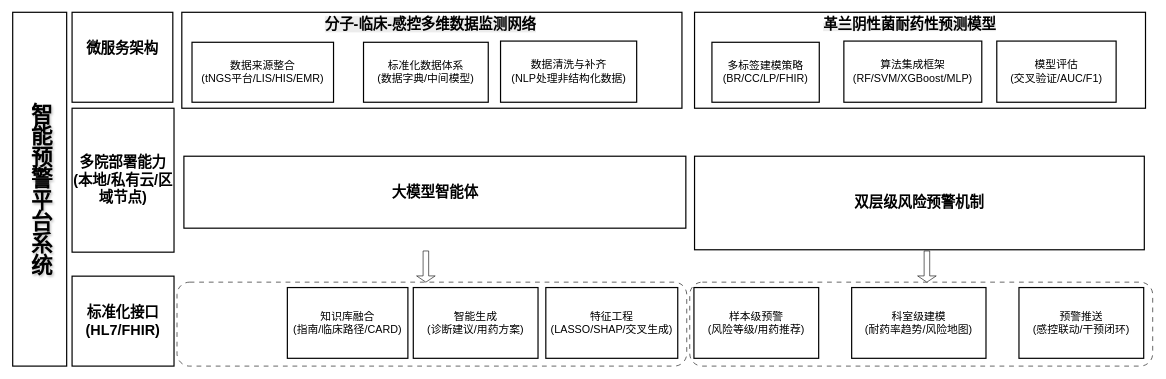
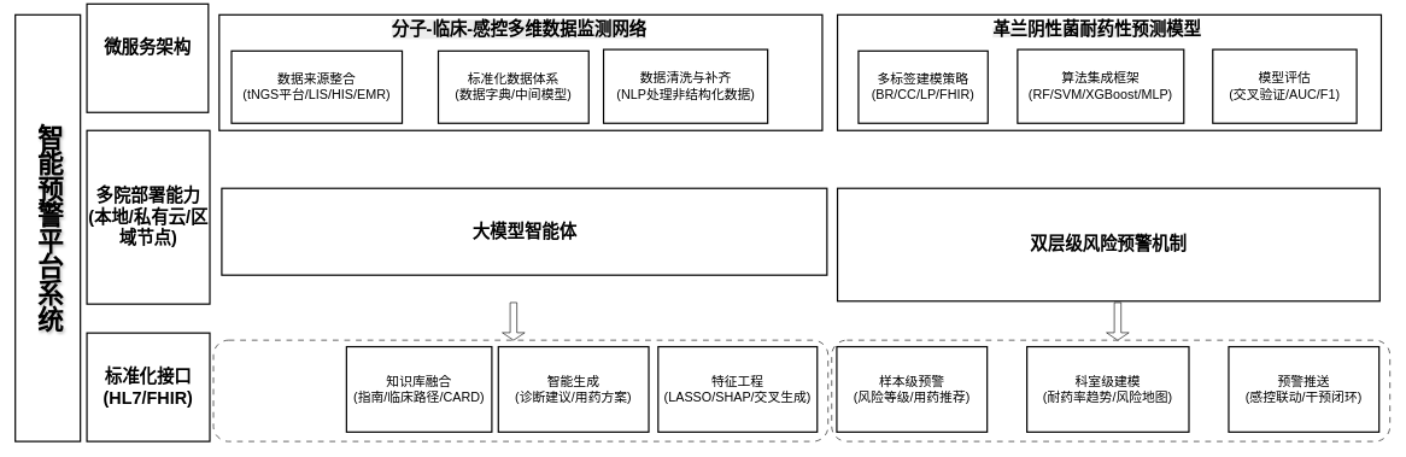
  <mxCell id="0" />
  <mxCell id="1" parent="0" />
  <mxCell id="2" value="" style="rounded=1;whiteSpace=wrap;html=1;dashed=1;dashPattern=8 8;" vertex="1" parent="1"><mxGeometry x="1149" y="470" width="772" height="140" as="geometry" /></mxCell>
  <mxCell id="3" value="" style="rounded=1;whiteSpace=wrap;html=1;dashed=1;dashPattern=8 8;strokeWidth=1;" vertex="1" parent="1"><mxGeometry x="294" y="470" width="850" height="140" as="geometry" /></mxCell>
  <mxCell id="4" value="" style="whiteSpace=wrap;strokeWidth=2;" parent="1" vertex="1"><mxGeometry x="1157" y="20" width="752" height="160" as="geometry" /></mxCell>
  <mxCell id="5" value="" style="whiteSpace=wrap;strokeWidth=2;" parent="1" vertex="1"><mxGeometry x="302" y="20" width="834" height="160" as="geometry" /></mxCell>
  <mxCell id="6" value="数据来源整合&#10;(tNGS平台/LIS/HIS/EMR)" style="whiteSpace=wrap;strokeWidth=2;fontSize=18;" parent="1" vertex="1"><mxGeometry x="319" y="70" width="236" height="100" as="geometry" /></mxCell>
  <mxCell id="7" value="标准化数据体系&#10;(数据字典/中间模型)" style="whiteSpace=wrap;strokeWidth=2;fontSize=18;" parent="1" vertex="1"><mxGeometry x="605" y="70" width="208" height="100" as="geometry" /></mxCell>
  <mxCell id="8" value="数据清洗与补齐&#10;(NLP处理非结构化数据)" style="whiteSpace=wrap;strokeWidth=2;fontSize=18;" parent="1" vertex="1"><mxGeometry x="833.5" y="68" width="227" height="102" as="geometry" /></mxCell>
  <mxCell id="9" value="多标签建模策略&#10;(BR/CC/LP/FHIR)" style="whiteSpace=wrap;strokeWidth=2;fontSize=18;" parent="1" vertex="1"><mxGeometry x="1186" y="70" width="179" height="100" as="geometry" /></mxCell>
  <mxCell id="10" value="算法集成框架&#10;(RF/SVM/XGBoost/MLP)" style="whiteSpace=wrap;strokeWidth=2;fontSize=18;" parent="1" vertex="1"><mxGeometry x="1406" y="68" width="230" height="102" as="geometry" /></mxCell>
  <mxCell id="11" value="特征工程&#10;(LASSO/SHAP/交叉生成)" style="whiteSpace=wrap;strokeWidth=2;fontSize=18;" parent="1" vertex="1"><mxGeometry x="909" y="479" width="220" height="118" as="geometry" /></mxCell>
- <mxCell id="12" value="模型评估&#10;(交叉验证/AUC/F1)" style="whiteSpace=wrap;strokeWidth=2;fontSize=18;" parent="1" vertex="1"><mxGeometry x="1661" y="68" width="199" height="102" as="geometry" /></mxCell>
+ <mxCell id="12" value="模型评估&#10;(交叉验证/AUC/F1)" style="whiteSpace=wrap;strokeWidth=2;fontSize=18;" parent="1" vertex="1"><mxGeometry x="1676" y="68" width="199" height="102" as="geometry" /></mxCell>
  <mxCell id="13" value="双层级风险预警机制" style="whiteSpace=wrap;strokeWidth=2;fontSize=24;fontStyle=1" parent="1" vertex="1"><mxGeometry x="1157" y="260" width="750" height="156" as="geometry" /></mxCell>
  <mxCell id="14" value="样本级预警&#10;(风险等级/用药推荐)" style="whiteSpace=wrap;strokeWidth=2;fontSize=18;" parent="1" vertex="1"><mxGeometry x="1156" y="479" width="208" height="118" as="geometry" /></mxCell>
  <mxCell id="15" value="科室级建模&#10;(耐药率趋势/风险地图)" style="whiteSpace=wrap;strokeWidth=2;fontSize=18;" parent="1" vertex="1"><mxGeometry x="1419" y="479" width="224" height="118" as="geometry" /></mxCell>
  <mxCell id="16" value="预警推送&#10;(感控联动/干预闭环)" style="whiteSpace=wrap;strokeWidth=2;fontSize=18;" parent="1" vertex="1"><mxGeometry x="1698" y="479" width="208" height="118" as="geometry" /></mxCell>
  <mxCell id="17" value="大模型智能体" style="whiteSpace=wrap;strokeWidth=2;fontSize=24;fontStyle=1" parent="1" vertex="1"><mxGeometry x="305.5" y="260" width="837" height="120" as="geometry" /></mxCell>
  <mxCell id="18" value="知识库融合&#10;(指南/临床路径/CARD)" style="whiteSpace=wrap;strokeWidth=2;fontSize=18;" parent="1" vertex="1"><mxGeometry x="478" y="479" width="201" height="118" as="geometry" /></mxCell>
  <mxCell id="19" value="智能生成&#10;(诊断建议/用药方案)" style="whiteSpace=wrap;strokeWidth=2;fontSize=18;" parent="1" vertex="1"><mxGeometry x="688" y="479" width="208" height="118" as="geometry" /></mxCell>
  <mxCell id="20" value="智能预警平台系统" style="whiteSpace=wrap;strokeWidth=2;verticalAlign=middle;textShadow=1;textDirection=vertical-rl;fontSize=36;fontStyle=1" parent="1" vertex="1"><mxGeometry x="20" y="20" width="90" height="590" as="geometry" /></mxCell>
- <mxCell id="21" value="微服务架构&#10;" style="whiteSpace=wrap;strokeWidth=2;fontSize=24;fontStyle=1" parent="1" vertex="1"><mxGeometry x="119" y="20" width="168" height="150" as="geometry" /></mxCell>
+ <mxCell id="21" value="微服务架构&#10;" style="whiteSpace=wrap;strokeWidth=2;fontSize=24;fontStyle=1" parent="1" vertex="1"><mxGeometry x="119" y="5" width="168" height="150" as="geometry" /></mxCell>
  <mxCell id="22" value="多院部署能力&#10;(本地/私有云/区域节点)" style="whiteSpace=wrap;strokeWidth=2;fontSize=24;fontStyle=1" parent="1" vertex="1"><mxGeometry x="119" y="180" width="170" height="240" as="geometry" /></mxCell>
  <mxCell id="23" value="标准化接口&#10;(HL7/FHIR)" style="whiteSpace=wrap;strokeWidth=2;fontSize=24;fontStyle=1" parent="1" vertex="1"><mxGeometry x="119" y="460" width="170" height="150" as="geometry" /></mxCell>
  <mxCell id="24" value="&lt;font style=&quot;font-size: 24px;&quot;&gt;&lt;span style=&quot;color: rgb(0, 0, 0); font-family: Helvetica; font-style: normal; font-variant-ligatures: normal; font-variant-caps: normal; letter-spacing: normal; orphans: 2; text-align: center; text-indent: 0px; text-transform: none; widows: 2; word-spacing: 0px; -webkit-text-stroke-width: 0px; white-space: normal; background-color: rgb(236, 236, 236); text-decoration-thickness: initial; text-decoration-style: initial; text-decoration-color: initial; float: none; display: inline !important;&quot;&gt;&lt;font style=&quot;&quot;&gt;分子-临床-感控多维数据&lt;/font&gt;&lt;/span&gt;&lt;span style=&quot;color: rgb(0, 0, 0); font-family: Helvetica; font-style: normal; font-variant-ligatures: normal; font-variant-caps: normal; letter-spacing: normal; orphans: 2; text-align: center; text-indent: 0px; text-transform: none; widows: 2; word-spacing: 0px; -webkit-text-stroke-width: 0px; white-space: normal; background-color: rgb(236, 236, 236); text-decoration-thickness: initial; text-decoration-style: initial; text-decoration-color: initial; float: none; display: inline !important;&quot;&gt;&lt;font style=&quot;&quot;&gt;监测网络&lt;/font&gt;&lt;/span&gt;&lt;/font&gt;" style="text;whiteSpace=wrap;html=1;fontStyle=1" parent="1" vertex="1"><mxGeometry x="539" y="20" width="370" height="40" as="geometry" /></mxCell>
  <mxCell id="25" value="&lt;span style=&quot;color: rgb(0, 0, 0); font-family: Helvetica; font-style: normal; font-variant-ligatures: normal; font-variant-caps: normal; letter-spacing: normal; orphans: 2; text-indent: 0px; text-transform: none; widows: 2; word-spacing: 0px; -webkit-text-stroke-width: 0px; white-space: normal; background-color: rgb(236, 236, 236); text-decoration-thickness: initial; text-decoration-style: initial; text-decoration-color: initial; float: none; display: inline !important;&quot;&gt;&lt;font style=&quot;font-size: 24px;&quot;&gt;革兰阴性菌耐药性预测模型&lt;/font&gt;&lt;/span&gt;" style="text;whiteSpace=wrap;html=1;align=center;fontStyle=1" parent="1" vertex="1"><mxGeometry x="1316" y="20" width="400" height="40" as="geometry" /></mxCell>
  <mxCell id="26" value="" style="shape=singleArrow;direction=south;whiteSpace=wrap;html=1;" vertex="1" parent="1"><mxGeometry x="693.5" y="418" width="31" height="52" as="geometry" /></mxCell>
  <mxCell id="27" value="" style="shape=singleArrow;direction=south;whiteSpace=wrap;html=1;" vertex="1" parent="1"><mxGeometry x="1529" y="418" width="31" height="52" as="geometry" /></mxCell>
